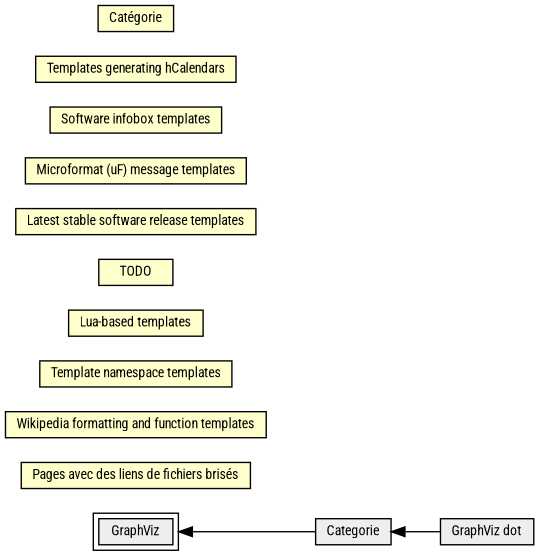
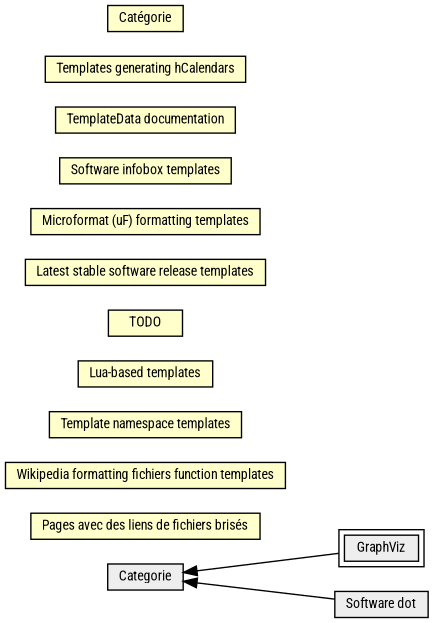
  digraph {
    fontname="Roboto Condensed"
    rankdir=LR
    node [color="#00000" fillcolor="#FFFFCC" font="Helvetica-Bold" fontname="Roboto Condensed" fontsize=10 peripheries=1 shape=box style=filled]
    edge [dir=back fontname="Roboto Condensed"]
    n1 [fillcolor="#EEEEEE" height=0 label=GraphViz peripheries=2]
-   n2 [fillcolor="#EEEEEE" height=0 label="GraphViz dot"]
+   n2 [fillcolor="#EEEEEE" height=0 label="Software dot"]
    n3 [fillcolor="#EEEEEE" height=0 label=Categorie]
    n4 [height=0 label="Pages avec des liens de fichiers brisés"]
-   n5 [height=0 label="Wikipedia formatting and function templates"]
+   n5 [height=0 label="Wikipedia formatting fichiers function templates"]
    n6 [height=0 label="Template namespace templates"]
    n7 [height=0 label="Lua-based templates"]
    n8 [height=0 label=TODO]
    n9 [height=0 label="Latest stable software release templates"]
-   n10 [height=0 label="Microformat (uF) message templates"]
+   n10 [height=0 label="Microformat (uF) formatting templates"]
    n11 [height=0 label="Software infobox templates"]
+   n12 [height=0 label="TemplateData documentation"]
    n13 [height=0 label="Templates generating hCalendars"]
    n14 [height=0 label="Catégorie"]
-   n1 -> n3
+   n3 -> n1
    n3 -> n2
  }
